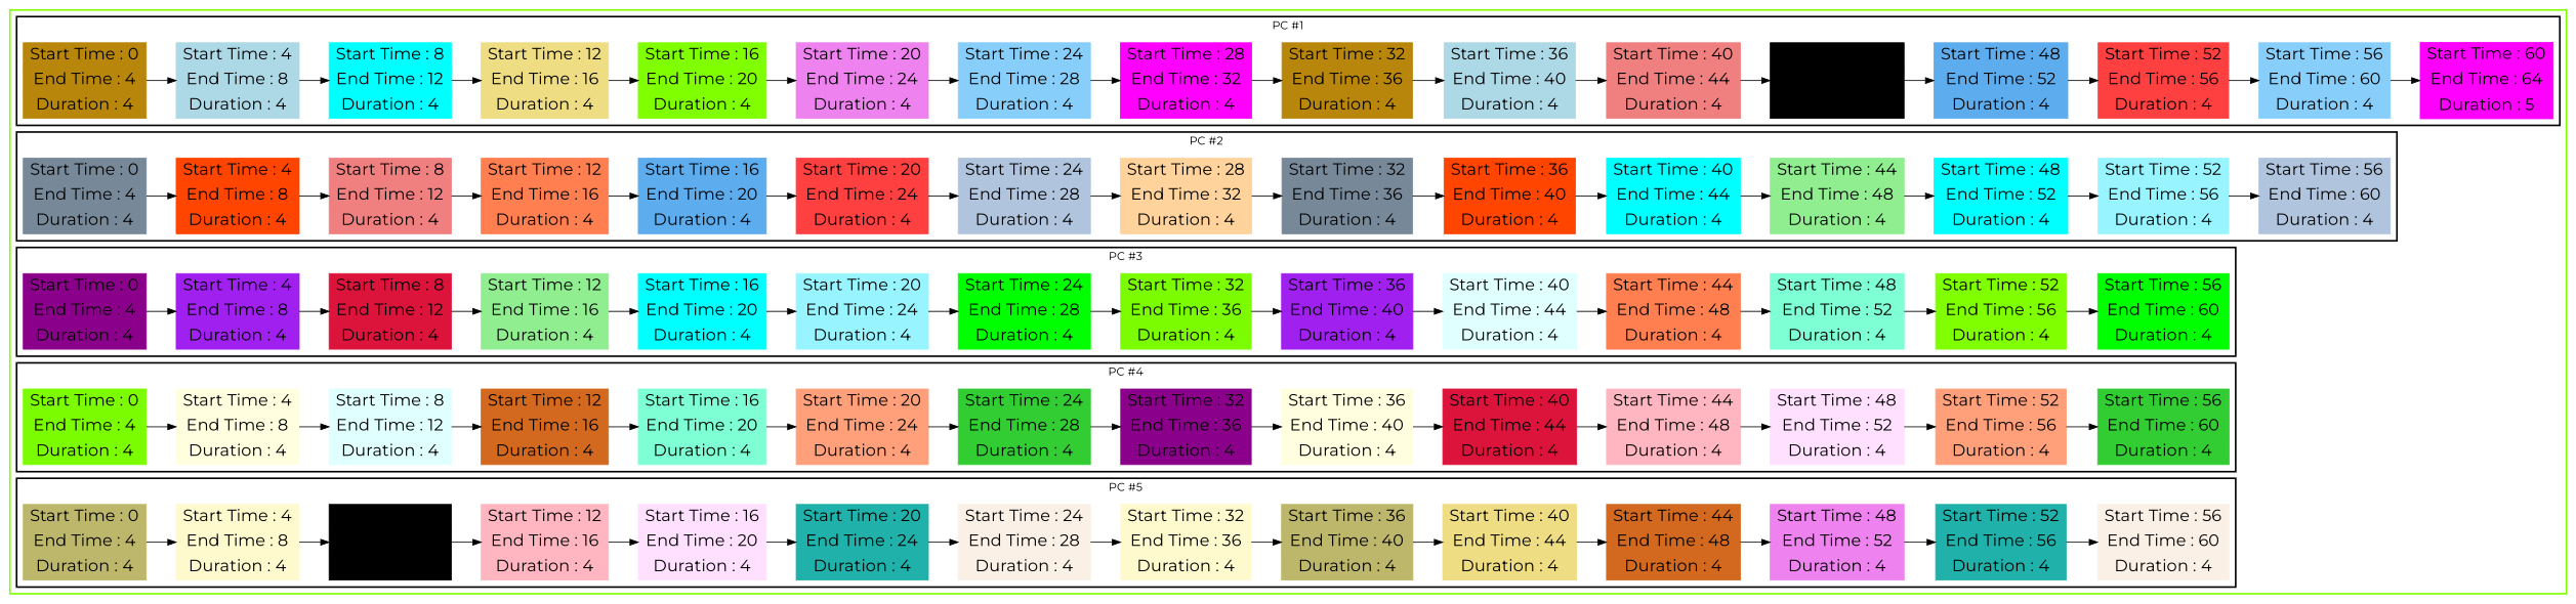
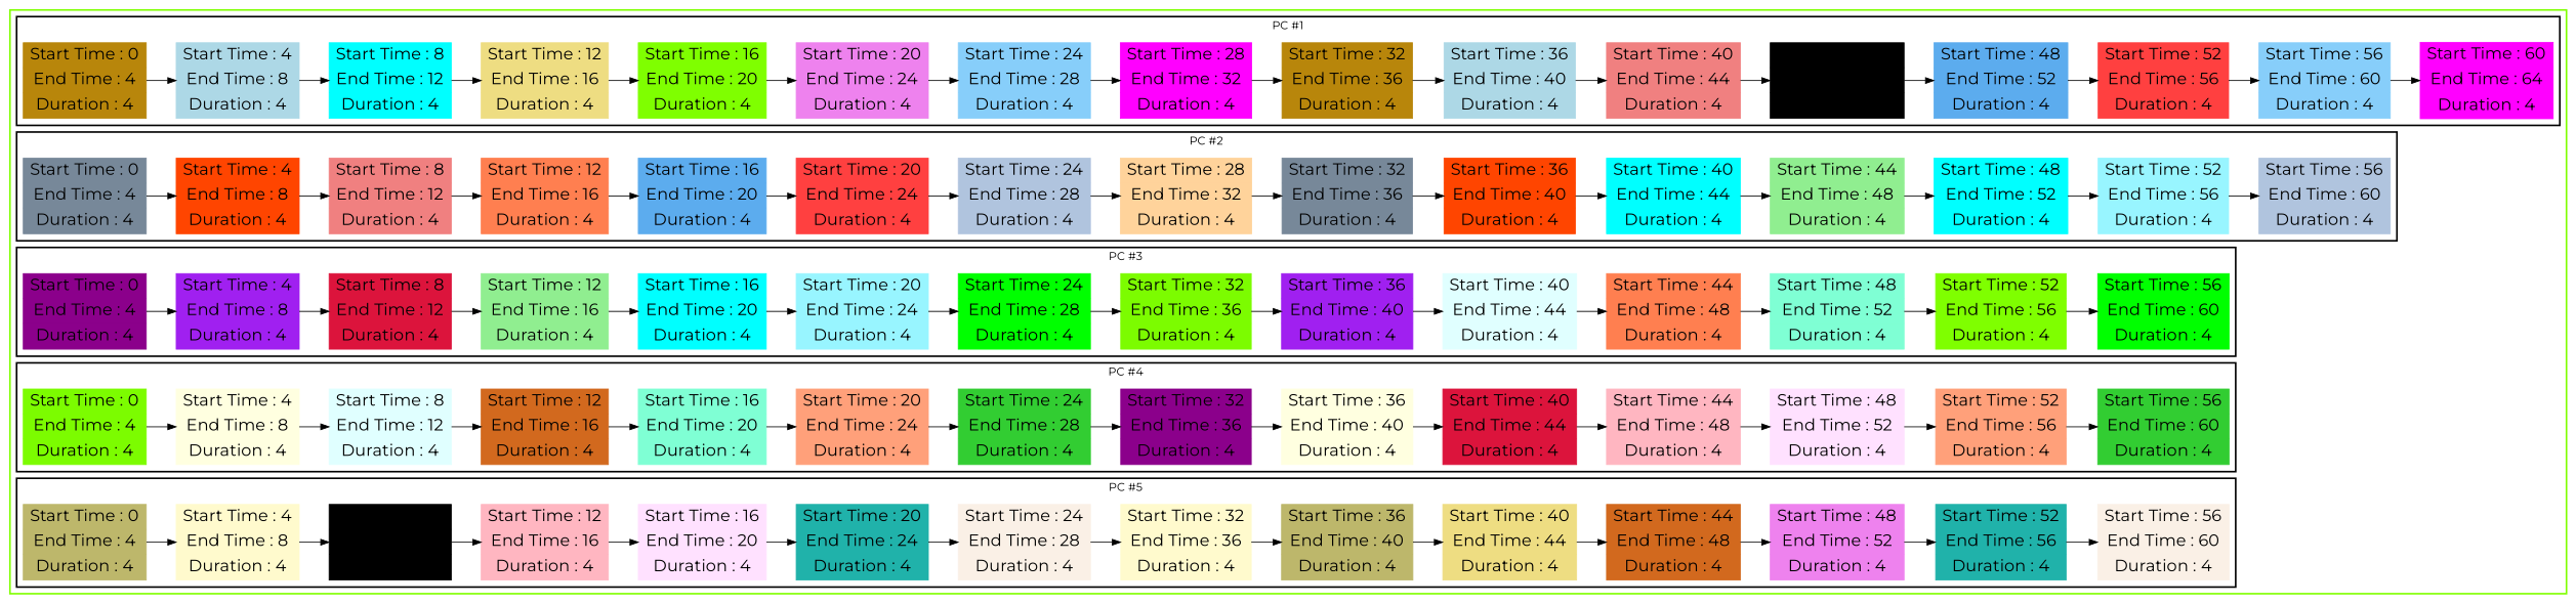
  digraph {
    fontname=Montserrat
    rankdir=LR
    node [color=darkgoldenrod fontname=Montserrat fontsize=20 shape=record style=filled]
    edge [fontname=Montserrat]
    n1 [label="Start Time : 0 | End Time : 4 | Duration : 4"]
    n2 [color=lightblue label="Start Time : 4 | End Time : 8 | Duration : 4"]
    n3 [color=cyan label="Start Time : 8 | End Time : 12 | Duration : 4"]
    n4 [color=lightgoldenrod label="Start Time : 12 | End Time : 16 | Duration : 4"]
    n5 [color=chartreuse label="Start Time : 16 | End Time : 20 | Duration : 4"]
    n6 [color=violet label="Start Time : 20 | End Time : 24 | Duration : 4"]
    n7 [color=lightskyblue label="Start Time : 24 | End Time : 28 | Duration : 4"]
    n8 [color=magenta label="Start Time : 28 | End Time : 32 | Duration : 4"]
    n9 [label="Start Time : 32 | End Time : 36 | Duration : 4"]
    n10 [color=lightblue label="Start Time : 36 | End Time : 40 | Duration : 4"]
    n11 [color=lightcoral label="Start Time : 40 | End Time : 44 | Duration : 4"]
    n12 [color=cornflower label="Start Time : 44 | End Time : 48 | Duration : 4"]
    n13 [color=steelblue2 label="Start Time : 48 | End Time : 52 | Duration : 4"]
    n14 [color=brown1 label="Start Time : 52 | End Time : 56 | Duration : 4"]
    n15 [color=lightskyblue label="Start Time : 56 | End Time : 60 | Duration : 4"]
-   n16 [color=magenta label="Start Time : 60 | End Time : 64 | Duration : 5"]
+   n16 [color=magenta label="Start Time : 60 | End Time : 64 | Duration : 4"]
    n17 [color=lightslategray label="Start Time : 0 | End Time : 4 | Duration : 4"]
    n18 [color=orangered1 label="Start Time : 4 | End Time : 8 | Duration : 4"]
    n19 [color=lightcoral label="Start Time : 8 | End Time : 12 | Duration : 4"]
    n20 [color=coral label="Start Time : 12 | End Time : 16 | Duration : 4"]
    n21 [color=steelblue2 label="Start Time : 16 | End Time : 20 | Duration : 4"]
    n22 [color=brown1 label="Start Time : 20 | End Time : 24 | Duration : 4"]
    n23 [color=lightsteelblue label="Start Time : 24 | End Time : 28 | Duration : 4"]
    n24 [color=burlywood1 label="Start Time : 28 | End Time : 32 | Duration : 4"]
    n25 [color=lightslategray label="Start Time : 32 | End Time : 36 | Duration : 4"]
    n26 [color=orangered1 label="Start Time : 36 | End Time : 40 | Duration : 4"]
    n27 [color=cyan label="Start Time : 40 | End Time : 44 | Duration : 4"]
    n28 [color=lightgreen label="Start Time : 44 | End Time : 48 | Duration : 4"]
    n29 [color=aqua label="Start Time : 48 | End Time : 52 | Duration : 4"]
    n30 [color=cadetblue1 label="Start Time : 52 | End Time : 56 | Duration : 4"]
    n31 [color=lightsteelblue label="Start Time : 56 | End Time : 60 | Duration : 4"]
    n32 [color=darkmagenta label="Start Time : 0 | End Time : 4 | Duration : 4"]
    n33 [color=x11purple label="Start Time : 4 | End Time : 8 | Duration : 4"]
    n34 [color=crimson label="Start Time : 8 | End Time : 12 | Duration : 4"]
    n35 [color=lightgreen label="Start Time : 12 | End Time : 16 | Duration : 4"]
    n36 [color=aqua label="Start Time : 16 | End Time : 20 | Duration : 4"]
    n37 [color=cadetblue1 label="Start Time : 20 | End Time : 24 | Duration : 4"]
    n38 [color=lime label="Start Time : 24 | End Time : 28 | Duration : 4"]
    n39 [color=lawngreen label="Start Time : 32 | End Time : 36 | Duration : 4"]
    n40 [color=x11purple label="Start Time : 36 | End Time : 40 | Duration : 4"]
    n41 [color=lightcyan label="Start Time : 40 | End Time : 44 | Duration : 4"]
    n42 [color=coral label="Start Time : 44 | End Time : 48 | Duration : 4"]
    n43 [color=aquamarine label="Start Time : 48 | End Time : 52 | Duration : 4"]
    n44 [color=chartreuse label="Start Time : 52 | End Time : 56 | Duration : 4"]
    n45 [color=lime label="Start Time : 56 | End Time : 60 | Duration : 4"]
    n46 [color=lawngreen label="Start Time : 0 | End Time : 4 | Duration : 4"]
    n47 [color=lightyellow label="Start Time : 4 | End Time : 8 | Duration : 4"]
    n48 [color=lightcyan label="Start Time : 8 | End Time : 12 | Duration : 4"]
    n49 [color=chocolate label="Start Time : 12 | End Time : 16 | Duration : 4"]
    n50 [color=aquamarine label="Start Time : 16 | End Time : 20 | Duration : 4"]
    n51 [color=lightsalmon label="Start Time : 20 | End Time : 24 | Duration : 4"]
    n52 [color=limegreen label="Start Time : 24 | End Time : 28 | Duration : 4"]
    n53 [color=darkmagenta label="Start Time : 32 | End Time : 36 | Duration : 4"]
    n54 [color=lightyellow label="Start Time : 36 | End Time : 40 | Duration : 4"]
    n55 [color=crimson label="Start Time : 40 | End Time : 44 | Duration : 4"]
    n56 [color=lightpink label="Start Time : 44 | End Time : 48 | Duration : 4"]
    n57 [color=thistle1 label="Start Time : 48 | End Time : 52 | Duration : 4"]
    n58 [color=lightsalmon label="Start Time : 52 | End Time : 56 | Duration : 4"]
    n59 [color=limegreen label="Start Time : 56 | End Time : 60 | Duration : 4"]
    n60 [color=darkkhaki label="Start Time : 0 | End Time : 4 | Duration : 4"]
    n61 [color=lemonchiffon label="Start Time : 4 | End Time : 8 | Duration : 4"]
    n62 [color=cornflower label="Start Time : 8 | End Time : 12 | Duration : 4"]
    n63 [color=lightpink label="Start Time : 12 | End Time : 16 | Duration : 4"]
    n64 [color=thistle1 label="Start Time : 16 | End Time : 20 | Duration : 4"]
    n65 [color=lightseagreen label="Start Time : 20 | End Time : 24 | Duration : 4"]
    n66 [color=linen label="Start Time : 24 | End Time : 28 | Duration : 4"]
    n67 [color=lemonchiffon label="Start Time : 32 | End Time : 36 | Duration : 4"]
    n68 [color=darkkhaki label="Start Time : 36 | End Time : 40 | Duration : 4"]
    n69 [color=lightgoldenrod label="Start Time : 40 | End Time : 44 | Duration : 4"]
    n70 [color=chocolate label="Start Time : 44 | End Time : 48 | Duration : 4"]
    n71 [color=violet label="Start Time : 48 | End Time : 52 | Duration : 4"]
    n72 [color=lightseagreen label="Start Time : 52 | End Time : 56 | Duration : 4"]
    n73 [color=linen label="Start Time : 56 | End Time : 60 | Duration : 4"]
    subgraph cluster_1 {
      color=chartreuse
      style=bold
      subgraph cluster_2 {
        color=black
        label="PC #1"
        style=bold
        n1
        n2
        n3
        n4
        n5
        n6
        n7
        n8
        n9
        n10
        n11
        n12
        n13
        n14
        n15
        n16
      }
      subgraph cluster_3 {
        color=black
        label="PC #2"
        style=bold
        n17
        n18
        n19
        n20
        n21
        n22
        n23
        n24
        n25
        n26
        n27
        n28
        n29
        n30
        n31
      }
      subgraph cluster_4 {
        color=black
        label="PC #3"
        style=bold
        n32
        n33
        n34
        n35
        n36
        n37
        n38
        n39
        n40
        n41
        n42
        n43
        n44
        n45
      }
      subgraph cluster_5 {
        color=black
        label="PC #4"
        style=bold
        n46
        n47
        n48
        n49
        n50
        n51
        n52
        n53
        n54
        n55
        n56
        n57
        n58
        n59
      }
      subgraph cluster_6 {
        color=black
        label="PC #5"
        style=bold
        n60
        n61
        n62
        n63
        n64
        n65
        n66
        n67
        n68
        n69
        n70
        n71
        n72
        n73
      }
    }
    n1 -> n2
    n2 -> n3
    n3 -> n4
    n4 -> n5
    n5 -> n6
    n6 -> n7
    n7 -> n8
    n8 -> n9
    n9 -> n10
    n10 -> n11
    n11 -> n12
    n12 -> n13
    n13 -> n14
    n14 -> n15
    n15 -> n16
    n17 -> n18
    n18 -> n19
    n19 -> n20
    n20 -> n21
    n21 -> n22
    n22 -> n23
    n23 -> n24
    n24 -> n25
    n25 -> n26
    n26 -> n27
    n27 -> n28
    n28 -> n29
    n29 -> n30
    n30 -> n31
    n32 -> n33
    n33 -> n34
    n34 -> n35
    n35 -> n36
    n36 -> n37
    n37 -> n38
    n38 -> n39
    n39 -> n40
    n40 -> n41
    n41 -> n42
    n42 -> n43
    n43 -> n44
    n44 -> n45
    n46 -> n47
    n47 -> n48
    n48 -> n49
    n49 -> n50
    n50 -> n51
    n51 -> n52
    n52 -> n53
    n53 -> n54
    n54 -> n55
    n55 -> n56
    n56 -> n57
    n57 -> n58
    n58 -> n59
    n60 -> n61
    n61 -> n62
    n62 -> n63
    n63 -> n64
    n64 -> n65
    n65 -> n66
    n66 -> n67
    n67 -> n68
    n68 -> n69
    n69 -> n70
    n70 -> n71
    n71 -> n72
    n72 -> n73
  }
